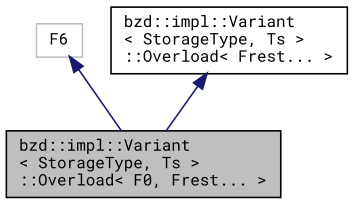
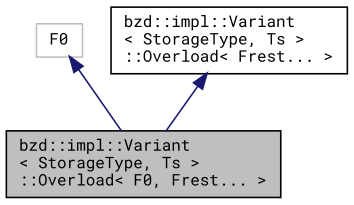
  digraph {
    fontname="Roboto Mono"
    node [color=black fillcolor=white fontname="Roboto Mono" fontsize=10 shape=record style=filled]
    edge [color=midnightblue dir=back fontname="Roboto Mono" fontsize=10 labelfontname=Helvetica labelfontsize=10 style=solid]
    n1 [fillcolor=grey75 fontcolor=black height=0.2 label="bzd::impl::Variant\l\< StorageType, Ts \>\l::Overload\< F0, Frest... \>" width=0.4]
-   n2 [color=grey75 height=0.2 label=F6 width=0.4]
+   n2 [color=grey75 height=0.2 label=F0 width=0.4]
    n3 [height=0.2 label="bzd::impl::Variant\l\< StorageType, Ts \>\l::Overload\< Frest... \>" width=0.4]
    n2 -> n1
    n3 -> n1
  }
